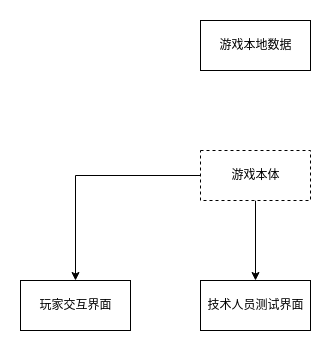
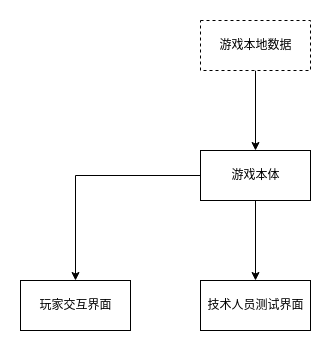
  <mxCell id="0" />
  <mxCell id="1" parent="0" />
- <mxCell id="3" value="游戏本地数据" parent="1" style="html=1;" vertex="1"><mxGeometry as="geometry" y="20" x="200" height="50" width="110" /></mxCell>
+ <mxCell id="2" value="" parent="1" target="6" edge="1" style="edgeStyle=orthogonalEdgeStyle;rounded=0;orthogonalLoop=1;jettySize=auto;html=1;" source="3"><mxGeometry as="geometry" relative="1" /></mxCell>
+ <mxCell id="3" value="游戏本地数据" parent="1" style="html=1;dashed=1;" vertex="1"><mxGeometry as="geometry" y="20" x="200" height="50" width="110" /></mxCell>
  <mxCell id="4" value="" parent="1" target="7" edge="1" style="edgeStyle=orthogonalEdgeStyle;rounded=0;orthogonalLoop=1;jettySize=auto;html=1;" source="6"><mxGeometry as="geometry" relative="1" /></mxCell>
  <mxCell id="5" value="" parent="1" target="8" edge="1" style="edgeStyle=orthogonalEdgeStyle;rounded=0;orthogonalLoop=1;jettySize=auto;html=1;" source="6"><mxGeometry as="geometry" relative="1" /></mxCell>
- <mxCell id="6" value="游戏本体" parent="1" style="html=1;dashed=1;" vertex="1"><mxGeometry as="geometry" y="150" x="200" height="50" width="110" /></mxCell>
+ <mxCell id="6" value="游戏本体" parent="1" style="html=1;" vertex="1"><mxGeometry as="geometry" y="150" x="200" height="50" width="110" /></mxCell>
  <mxCell id="7" value="技术人员测试界面" parent="1" style="html=1;" vertex="1"><mxGeometry as="geometry" y="280" x="200" height="50" width="110" /></mxCell>
  <mxCell id="8" value="玩家交互界面" parent="1" style="html=1;" vertex="1"><mxGeometry as="geometry" y="280" x="20" height="50" width="110" /></mxCell>
